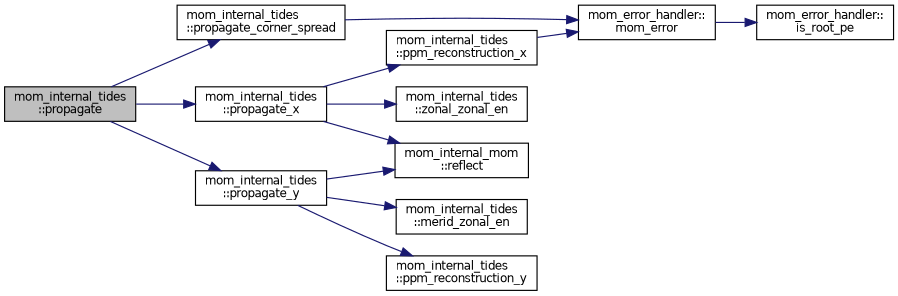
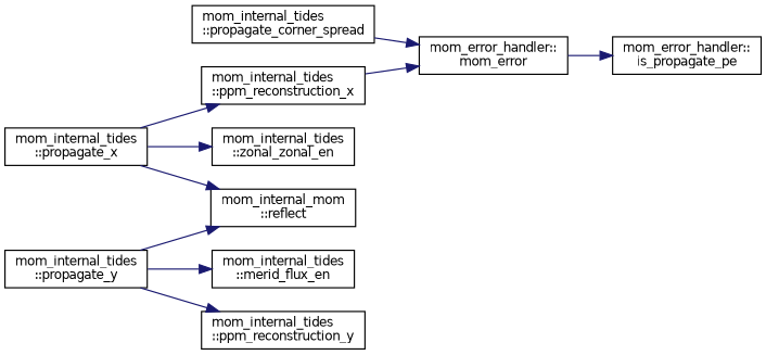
  digraph {
    rankdir=LR
    node [color=black fillcolor=white fontname=Helvetica fontsize=10 shape=record style=filled]
    edge [color=midnightblue fontname=Helvetica fontsize=10 labelfontname=Helvetica labelfontsize=10 style=solid]
-   n1 [fillcolor=grey75 fontcolor=black height=0.2 label="mom_internal_tides\l::propagate" width=0.4]
    n2 [height=0.2 label="mom_internal_tides\l::propagate_corner_spread" width=0.4]
    n3 [height=0.2 label="mom_internal_tides\l::propagate_x" width=0.4]
    n4 [height=0.2 label="mom_internal_tides\l::propagate_y" width=0.4]
    n5 [height=0.2 label="mom_error_handler::\lmom_error" width=0.4]
    n6 [height=0.2 label="mom_internal_tides\l::ppm_reconstruction_x" width=0.4]
    n7 [height=0.2 label="mom_internal_mom\l::reflect" width=0.4]
    n8 [height=0.2 label="mom_internal_tides\l::zonal_zonal_en" width=0.4]
-   n9 [height=0.2 label="mom_internal_tides\l::merid_zonal_en" width=0.4]
+   n9 [height=0.2 label="mom_internal_tides\l::merid_flux_en" width=0.4]
    n10 [height=0.2 label="mom_internal_tides\l::ppm_reconstruction_y" width=0.4]
-   n11 [height=0.2 label="mom_error_handler::\lis_root_pe" width=0.4]
-   n1 -> n2
-   n1 -> n3
-   n1 -> n4
+   n11 [height=0.2 label="mom_error_handler::\lis_propagate_pe" width=0.4]
    n2 -> n5
    n3 -> n6
    n3 -> n7
    n3 -> n8
    n4 -> n7
    n4 -> n9
    n4 -> n10
    n5 -> n11
    n6 -> n5
  }
